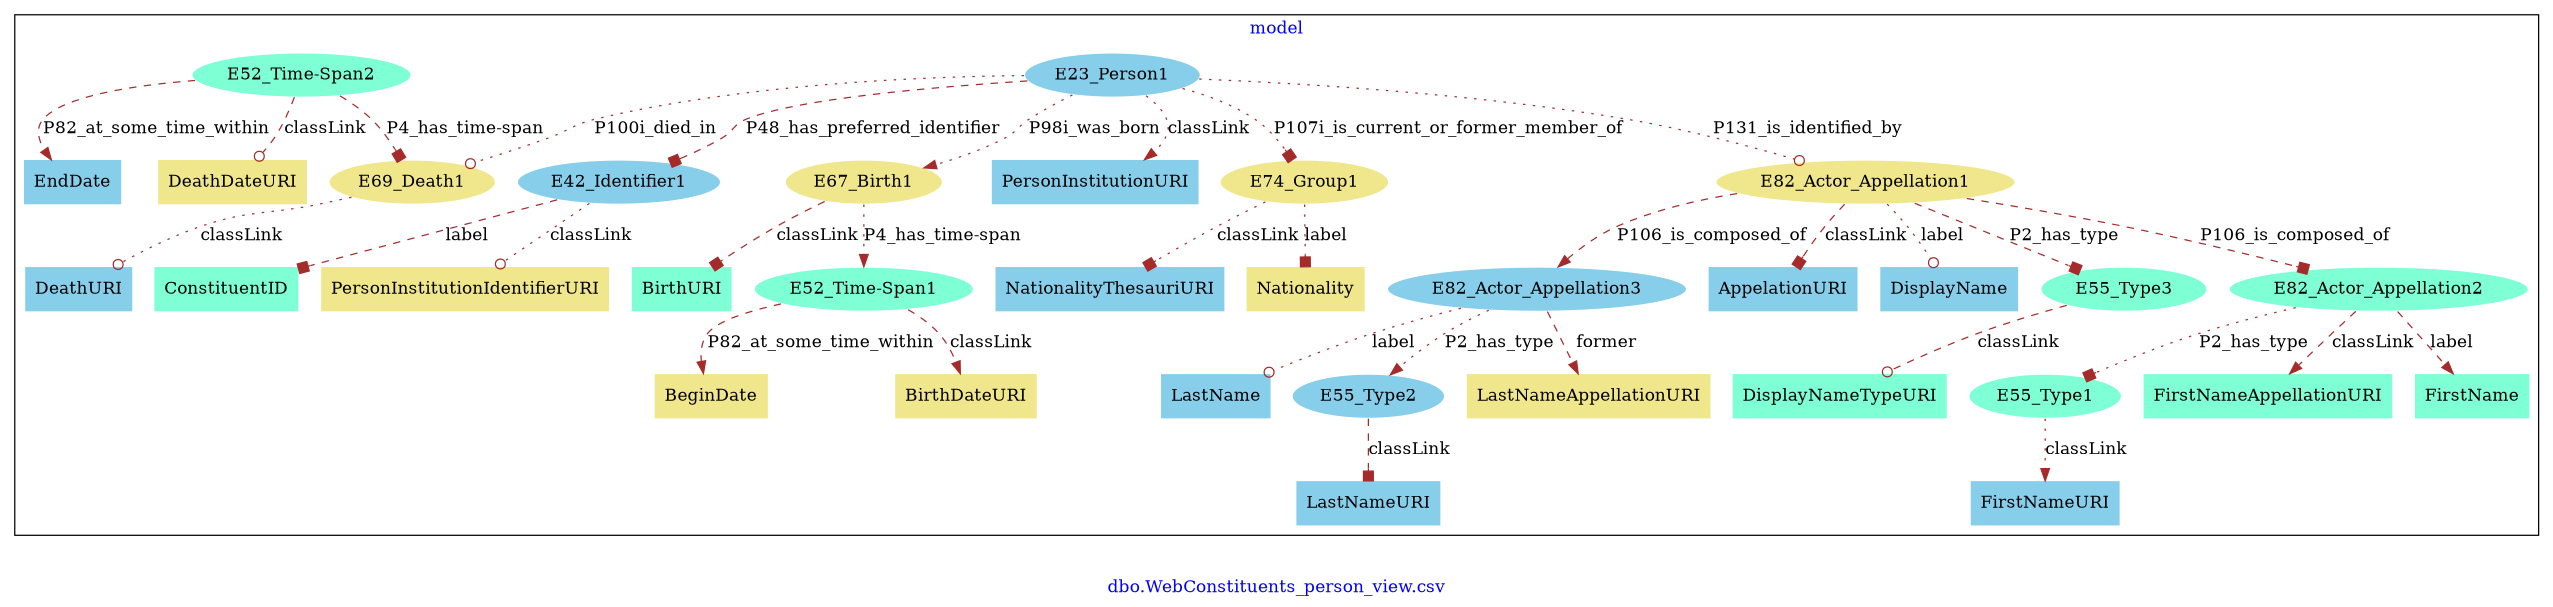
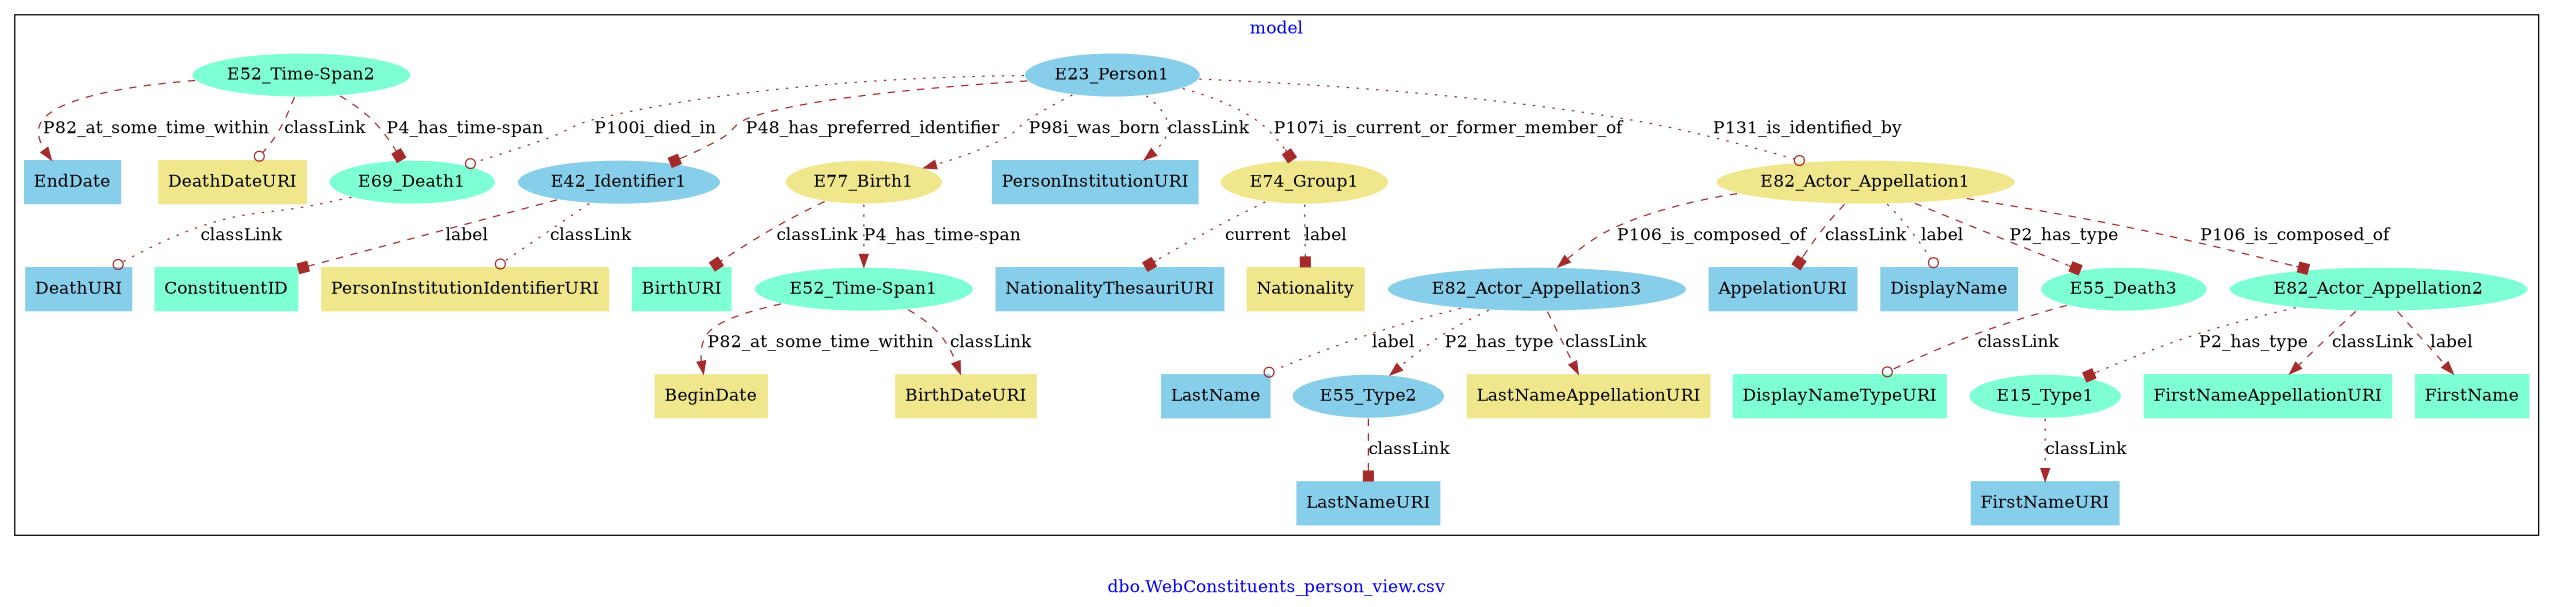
  digraph {
    fontcolor=blue
    label="dbo.WebConstituents_person_view.csv"
    remincross=true
    node [fillcolor=skyblue style=filled shape=plaintext]
    edge [arrowhead=box color=brown fontcolor=black style=dashed]
    n1 [color=white label=E23_Person1 shape=""]
-   n2 [color=white fillcolor=khaki label=E69_Death1 shape=""]
+   n2 [color=white fillcolor=aquamarine label=E69_Death1 shape=""]
    n3 [color=white fillcolor=khaki label=E74_Group1 shape=""]
    n4 [color=white fillcolor=khaki label=E82_Actor_Appellation1 shape=""]
    n5 [color=white label=E42_Identifier1 shape=""]
-   n6 [color=white fillcolor=khaki label=E67_Birth1 shape=""]
+   n6 [color=white fillcolor=khaki label=E77_Birth1 shape=""]
    n7 [label=PersonInstitutionURI]
    n8 [fillcolor=khaki label=PersonInstitutionIdentifierURI]
    n9 [fillcolor=aquamarine label=ConstituentID]
    n10 [color=white fillcolor=aquamarine label="E52_Time-Span1" shape=""]
    n11 [fillcolor=khaki label=BeginDate]
    n12 [fillcolor=khaki label=BirthDateURI]
    n13 [color=white fillcolor=aquamarine label="E52_Time-Span2" shape=""]
    n14 [label=EndDate]
    n15 [fillcolor=khaki label=DeathDateURI]
-   n16 [color=white fillcolor=aquamarine label=E55_Type1 shape=""]
+   n16 [color=white fillcolor=aquamarine label=E15_Type1 shape=""]
    n17 [label=FirstNameURI]
    n18 [color=white label=E55_Type2 shape=""]
    n19 [label=LastNameURI]
-   n20 [color=white fillcolor=aquamarine label=E55_Type3 shape=""]
+   n20 [color=white fillcolor=aquamarine label=E55_Death3 shape=""]
    n21 [fillcolor=aquamarine label=DisplayNameTypeURI]
    n22 [fillcolor=aquamarine label=BirthURI]
    n23 [label=DeathURI]
    n24 [label=NationalityThesauriURI]
    n25 [fillcolor=khaki label=Nationality]
    n26 [color=white fillcolor=aquamarine label=E82_Actor_Appellation2 shape=""]
    n27 [color=white label=E82_Actor_Appellation3 shape=""]
    n28 [label=AppelationURI]
    n29 [label=DisplayName]
    n30 [fillcolor=aquamarine label=FirstNameAppellationURI]
    n31 [fillcolor=aquamarine label=FirstName]
    n32 [fillcolor=khaki label=LastNameAppellationURI]
    n33 [label=LastName]
    subgraph cluster_1 {
      label=model
      n1
      n2
      n3
      n4
      n5
      n6
      n7
      n8
      n9
      n10
      n11
      n12
      n13
      n14
      n15
      n16
      n17
      n18
      n19
      n20
      n21
      n22
      n23
      n24
      n25
      n26
      n27
      n28
      n29
      n30
      n31
      n32
      n33
    }
    n1 -> n2 [arrowhead=odot label=P100i_died_in style=dotted]
    n1 -> n3 [label=P107i_is_current_or_former_member_of style=dotted]
    n1 -> n4 [arrowhead=odot label=P131_is_identified_by style=dotted]
    n1 -> n5 [label=P48_has_preferred_identifier]
    n1 -> n6 [arrowhead=normal label=P98i_was_born style=dotted]
    n1 -> n7 [arrowhead=normal label=classLink style=dotted]
    n2 -> n23 [arrowhead=odot label=classLink style=dotted]
-   n3 -> n24 [label=classLink style=dotted]
+   n3 -> n24 [label=current style=dotted]
    n3 -> n25 [label=label style=dotted]
    n4 -> n20 [label=P2_has_type]
    n4 -> n26 [label=P106_is_composed_of]
    n4 -> n27 [arrowhead=normal label=P106_is_composed_of]
    n4 -> n28 [label=classLink]
    n4 -> n29 [arrowhead=odot label=label style=dotted]
    n5 -> n8 [arrowhead=odot label=classLink style=dotted]
    n5 -> n9 [label=label]
    n6 -> n10 [arrowhead=normal label="P4_has_time-span" style=dotted]
    n6 -> n22 [label=classLink]
    n10 -> n11 [arrowhead=normal label=P82_at_some_time_within]
    n10 -> n12 [arrowhead=normal label=classLink]
    n13 -> n2 [label="P4_has_time-span"]
    n13 -> n14 [arrowhead=normal label=P82_at_some_time_within]
    n13 -> n15 [arrowhead=odot label=classLink]
    n16 -> n17 [arrowhead=normal label=classLink style=dotted]
    n18 -> n19 [label=classLink]
    n20 -> n21 [arrowhead=odot label=classLink]
    n26 -> n16 [label=P2_has_type style=dotted]
    n26 -> n30 [arrowhead=normal label=classLink]
    n26 -> n31 [arrowhead=normal label=label]
    n27 -> n18 [arrowhead=normal label=P2_has_type style=dotted]
-   n27 -> n32 [arrowhead=normal label=former]
+   n27 -> n32 [arrowhead=normal label=classLink]
    n27 -> n33 [arrowhead=odot label=label style=dotted]
  }
